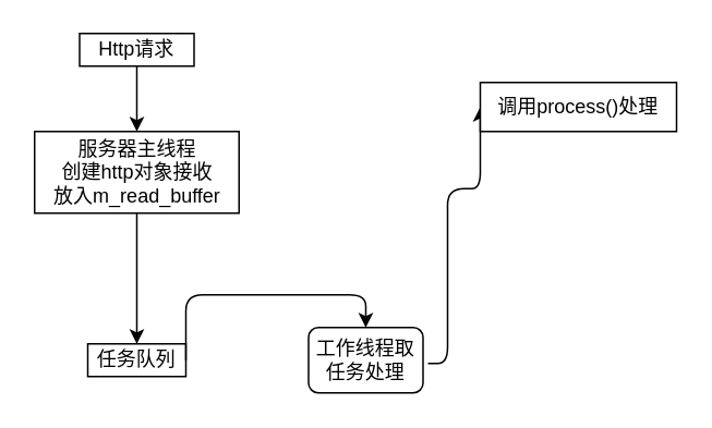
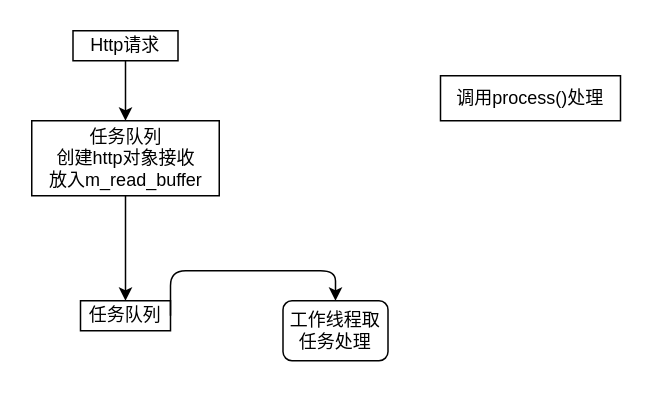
  <mxCell id="0" />
  <mxCell id="1" parent="0" />
  <mxCell id="2" value="" style="edgeStyle=orthogonalEdgeStyle;rounded=0;orthogonalLoop=1;jettySize=auto;html=1;" edge="1" parent="1" source="3" target="4"><mxGeometry relative="1" as="geometry" /></mxCell>
- <mxCell id="3" value="服务器主线程&lt;br&gt;创建http对象接收&lt;br&gt;放入m_read_buffer" style="rounded=0;whiteSpace=wrap;html=1;" vertex="1" parent="1"><mxGeometry x="20.5" y="80" width="125" height="50" as="geometry" /></mxCell>
- <mxCell id="4" value="任务队列" style="rounded=0;whiteSpace=wrap;html=1;" vertex="1" parent="1"><mxGeometry x="53" y="210" width="60" height="20" as="geometry" /></mxCell>
+ <mxCell id="3" value="任务队列&lt;br&gt;创建http对象接收&lt;br&gt;放入m_read_buffer" style="rounded=0;whiteSpace=wrap;html=1;" vertex="1" parent="1"><mxGeometry x="20.5" y="80" width="125" height="50" as="geometry" /></mxCell>
+ <mxCell id="4" value="任务队列" style="rounded=0;whiteSpace=wrap;html=1;" vertex="1" parent="1"><mxGeometry x="53" y="200" width="60" height="20" as="geometry" /></mxCell>
  <mxCell id="5" value="工作线程取任务处理" style="whiteSpace=wrap;html=1;rounded=1;" vertex="1" parent="1"><mxGeometry x="188" y="200" width="70" height="40" as="geometry" /></mxCell>
  <mxCell id="6" value="" style="edgeStyle=orthogonalEdgeStyle;rounded=0;orthogonalLoop=1;jettySize=auto;html=1;" edge="1" parent="1" source="7" target="3"><mxGeometry relative="1" as="geometry" /></mxCell>
  <mxCell id="7" value="Http请求" style="rounded=0;whiteSpace=wrap;html=1;" vertex="1" parent="1"><mxGeometry x="48" y="20" width="70" height="20" as="geometry" /></mxCell>
  <mxCell id="8" value="" style="edgeStyle=segmentEdgeStyle;endArrow=classic;html=1;exitX=1;exitY=0.5;exitDx=0;exitDy=0;" edge="1" parent="1" source="4" target="5"><mxGeometry width="50" height="50" relative="1" as="geometry"><mxPoint x="73" y="220" as="sourcePoint" /><mxPoint x="123" y="170" as="targetPoint" /><Array as="points"><mxPoint x="113" y="180" /><mxPoint x="223" y="180" /></Array></mxGeometry></mxCell>
- <mxCell id="9" value="" style="edgeStyle=segmentEdgeStyle;endArrow=classic;html=1;exitX=1.043;exitY=0.55;exitDx=0;exitDy=0;exitPerimeter=0;entryX=0;entryY=0.5;entryDx=0;entryDy=0;" edge="1" parent="1" source="5" target="10"><mxGeometry width="50" height="50" relative="1" as="geometry"><mxPoint x="133" y="220" as="sourcePoint" /><mxPoint x="293" y="130" as="targetPoint" /><Array as="points"><mxPoint x="273" y="222" /><mxPoint x="273" y="115" /></Array></mxGeometry></mxCell>
  <mxCell id="10" value="调用process()处理" style="rounded=0;whiteSpace=wrap;html=1;" vertex="1" parent="1"><mxGeometry x="293" y="50" width="120" height="30" as="geometry" /></mxCell>
